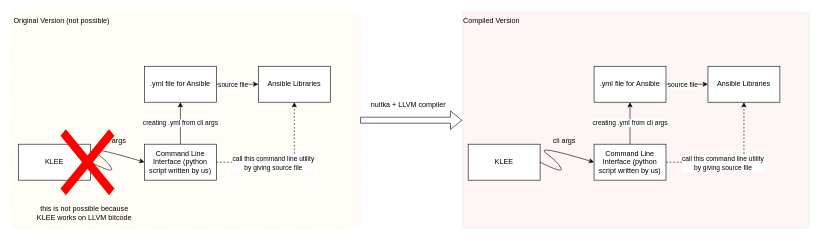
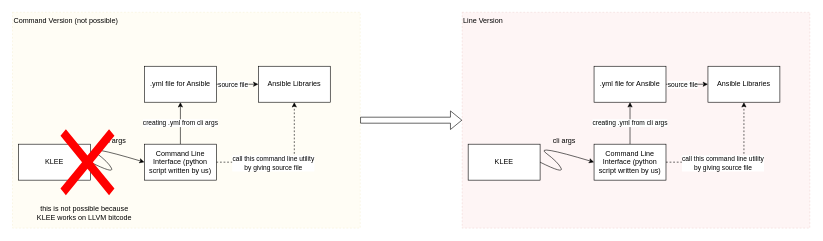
  <mxCell id="0" />
  <mxCell id="1" parent="0" />
- <mxCell id="2" value="Original Version (not possible)" style="rounded=0;whiteSpace=wrap;html=1;dashed=1;fillColor=#fff2cc;strokeColor=#d6b656;opacity=20;align=left;verticalAlign=top;" vertex="1" parent="1"><mxGeometry x="20" y="20" width="580" height="360" as="geometry" /></mxCell>
+ <mxCell id="2" value="Command Version (not possible)" style="rounded=0;whiteSpace=wrap;html=1;dashed=1;fillColor=#fff2cc;strokeColor=#d6b656;opacity=20;align=left;verticalAlign=top;" vertex="1" parent="1"><mxGeometry x="20" y="20" width="580" height="360" as="geometry" /></mxCell>
  <mxCell id="3" value="KLEE" style="rounded=0;whiteSpace=wrap;html=1;" vertex="1" parent="1"><mxGeometry x="30" y="240" width="120" height="60" as="geometry" /></mxCell>
  <mxCell id="4" value="" style="curved=1;endArrow=classic;html=1;rounded=0;entryX=0;entryY=0.5;entryDx=0;entryDy=0;exitX=1;exitY=0.5;exitDx=0;exitDy=0;" edge="1" parent="1" source="3" target="9"><mxGeometry width="50" height="50" relative="1" as="geometry"><mxPoint x="140" y="290" as="sourcePoint" /><mxPoint x="230" y="270" as="targetPoint" /><Array as="points"><mxPoint x="190" y="290" /><mxPoint x="180" y="270" /><mxPoint x="140" y="240" /></Array></mxGeometry></mxCell>
  <mxCell id="5" value="cli args" style="text;html=1;align=center;verticalAlign=middle;resizable=0;points=[];autosize=1;strokeColor=none;fillColor=none;" vertex="1" parent="1"><mxGeometry x="160" y="220" width="60" height="30" as="geometry" /></mxCell>
  <mxCell id="6" value="creating .yml from cli args" style="edgeStyle=orthogonalEdgeStyle;rounded=0;orthogonalLoop=1;jettySize=auto;html=1;" edge="1" parent="1" source="9" target="12"><mxGeometry relative="1" as="geometry" /></mxCell>
  <mxCell id="7" style="edgeStyle=orthogonalEdgeStyle;rounded=0;orthogonalLoop=1;jettySize=auto;html=1;exitX=1;exitY=0.5;exitDx=0;exitDy=0;entryX=0.5;entryY=1;entryDx=0;entryDy=0;dashed=1;" edge="1" parent="1" source="9" target="13"><mxGeometry relative="1" as="geometry" /></mxCell>
  <mxCell id="8" value="call this command line utility&lt;br&gt;by giving source file" style="edgeLabel;html=1;align=center;verticalAlign=middle;resizable=0;points=[];" vertex="1" connectable="0" parent="7"><mxGeometry x="-0.185" y="-1" relative="1" as="geometry"><mxPoint as="offset" /></mxGeometry></mxCell>
  <mxCell id="9" value="Command Line Interface (python script written by us)" style="rounded=0;whiteSpace=wrap;html=1;" vertex="1" parent="1"><mxGeometry x="240" y="240" width="120" height="60" as="geometry" /></mxCell>
  <mxCell id="10" style="edgeStyle=orthogonalEdgeStyle;rounded=0;orthogonalLoop=1;jettySize=auto;html=1;entryX=0;entryY=0.5;entryDx=0;entryDy=0;" edge="1" parent="1" source="12" target="13"><mxGeometry relative="1" as="geometry" /></mxCell>
  <mxCell id="11" value="source file" style="edgeLabel;html=1;align=center;verticalAlign=middle;resizable=0;points=[];" vertex="1" connectable="0" parent="10"><mxGeometry x="-0.242" relative="1" as="geometry"><mxPoint as="offset" /></mxGeometry></mxCell>
  <mxCell id="12" value=".yml file for Ansible" style="rounded=0;whiteSpace=wrap;html=1;" vertex="1" parent="1"><mxGeometry x="240" y="110" width="120" height="60" as="geometry" /></mxCell>
  <mxCell id="13" value="Ansible Libraries" style="rounded=0;whiteSpace=wrap;html=1;" vertex="1" parent="1"><mxGeometry x="430" y="110" width="120" height="60" as="geometry" /></mxCell>
- <mxCell id="14" value="Compiled Version" style="rounded=0;whiteSpace=wrap;html=1;dashed=1;fillColor=#f8cecc;strokeColor=#b85450;opacity=20;align=left;verticalAlign=top;" vertex="1" parent="1"><mxGeometry x="770" y="20" width="580" height="360" as="geometry" /></mxCell>
+ <mxCell id="14" value="Line Version" style="rounded=0;whiteSpace=wrap;html=1;dashed=1;fillColor=#f8cecc;strokeColor=#b85450;opacity=20;align=left;verticalAlign=top;" vertex="1" parent="1"><mxGeometry x="770" y="20" width="580" height="360" as="geometry" /></mxCell>
  <mxCell id="15" value="KLEE" style="rounded=0;whiteSpace=wrap;html=1;" vertex="1" parent="1"><mxGeometry x="780" y="240" width="120" height="60" as="geometry" /></mxCell>
  <mxCell id="16" value="" style="curved=1;endArrow=classic;html=1;rounded=0;entryX=0;entryY=0.5;entryDx=0;entryDy=0;exitX=1;exitY=0.5;exitDx=0;exitDy=0;" edge="1" parent="1" source="15" target="21"><mxGeometry width="50" height="50" relative="1" as="geometry"><mxPoint x="890" y="290" as="sourcePoint" /><mxPoint x="980" y="270" as="targetPoint" /><Array as="points"><mxPoint x="940" y="290" /><mxPoint x="930" y="270" /><mxPoint x="890" y="240" /></Array></mxGeometry></mxCell>
  <mxCell id="17" value="cli args" style="text;html=1;align=center;verticalAlign=middle;resizable=0;points=[];autosize=1;strokeColor=none;fillColor=none;" vertex="1" parent="1"><mxGeometry x="910" y="220" width="60" height="30" as="geometry" /></mxCell>
  <mxCell id="18" value="creating .yml from cli args" style="edgeStyle=orthogonalEdgeStyle;rounded=0;orthogonalLoop=1;jettySize=auto;html=1;" edge="1" parent="1" source="21" target="24"><mxGeometry relative="1" as="geometry" /></mxCell>
  <mxCell id="19" style="edgeStyle=orthogonalEdgeStyle;rounded=0;orthogonalLoop=1;jettySize=auto;html=1;exitX=1;exitY=0.5;exitDx=0;exitDy=0;entryX=0.5;entryY=1;entryDx=0;entryDy=0;dashed=1;" edge="1" parent="1" source="21" target="25"><mxGeometry relative="1" as="geometry" /></mxCell>
  <mxCell id="20" value="call this command line utility&lt;br&gt;by giving source file" style="edgeLabel;html=1;align=center;verticalAlign=middle;resizable=0;points=[];" vertex="1" connectable="0" parent="19"><mxGeometry x="-0.185" y="-1" relative="1" as="geometry"><mxPoint as="offset" /></mxGeometry></mxCell>
  <mxCell id="21" value="Command Line Interface (python script written by us)" style="rounded=0;whiteSpace=wrap;html=1;" vertex="1" parent="1"><mxGeometry x="990" y="240" width="120" height="60" as="geometry" /></mxCell>
  <mxCell id="22" style="edgeStyle=orthogonalEdgeStyle;rounded=0;orthogonalLoop=1;jettySize=auto;html=1;entryX=0;entryY=0.5;entryDx=0;entryDy=0;" edge="1" parent="1" source="24" target="25"><mxGeometry relative="1" as="geometry" /></mxCell>
  <mxCell id="23" value="source file" style="edgeLabel;html=1;align=center;verticalAlign=middle;resizable=0;points=[];" vertex="1" connectable="0" parent="22"><mxGeometry x="-0.242" relative="1" as="geometry"><mxPoint as="offset" /></mxGeometry></mxCell>
  <mxCell id="24" value=".yml file for Ansible" style="rounded=0;whiteSpace=wrap;html=1;" vertex="1" parent="1"><mxGeometry x="990" y="110" width="120" height="60" as="geometry" /></mxCell>
  <mxCell id="25" value="Ansible Libraries" style="rounded=0;whiteSpace=wrap;html=1;" vertex="1" parent="1"><mxGeometry x="1180" y="110" width="120" height="60" as="geometry" /></mxCell>
  <mxCell id="26" value="" style="shape=flexArrow;endArrow=classic;html=1;rounded=0;entryX=0;entryY=0.5;entryDx=0;entryDy=0;exitX=1;exitY=0.5;exitDx=0;exitDy=0;" edge="1" parent="1" source="2" target="14"><mxGeometry width="50" height="50" relative="1" as="geometry"><mxPoint x="540" y="220" as="sourcePoint" /><mxPoint x="590" y="170" as="targetPoint" /></mxGeometry></mxCell>
- <mxCell id="27" value="nuitka + LLVM compiler" style="text;html=1;align=center;verticalAlign=middle;resizable=0;points=[];autosize=1;strokeColor=none;fillColor=none;" vertex="1" parent="1"><mxGeometry x="605" y="160" width="150" height="30" as="geometry" /></mxCell>
  <mxCell id="28" value="" style="shape=mxgraph.mockup.markup.redX;fillColor=#ff0000;html=1;shadow=0;whiteSpace=wrap;strokeColor=none;" vertex="1" parent="1"><mxGeometry x="100" y="215" width="90" height="110" as="geometry" /></mxCell>
  <mxCell id="29" value="this is not possible because KLEE works on LLVM bitcode" style="text;html=1;strokeColor=none;fillColor=none;align=center;verticalAlign=middle;whiteSpace=wrap;rounded=0;" vertex="1" parent="1"><mxGeometry x="50" y="340" width="180" height="30" as="geometry" /></mxCell>
